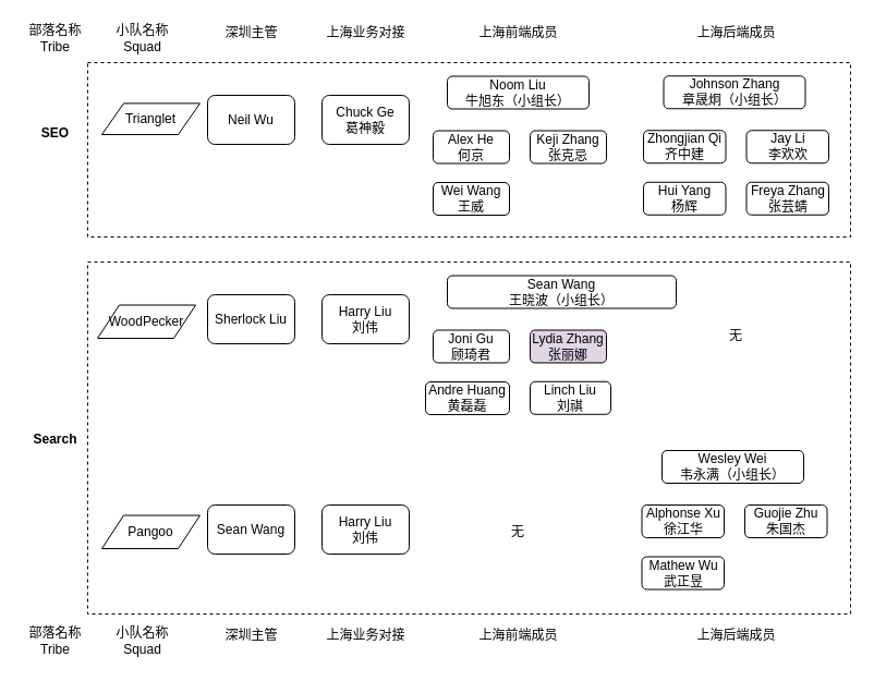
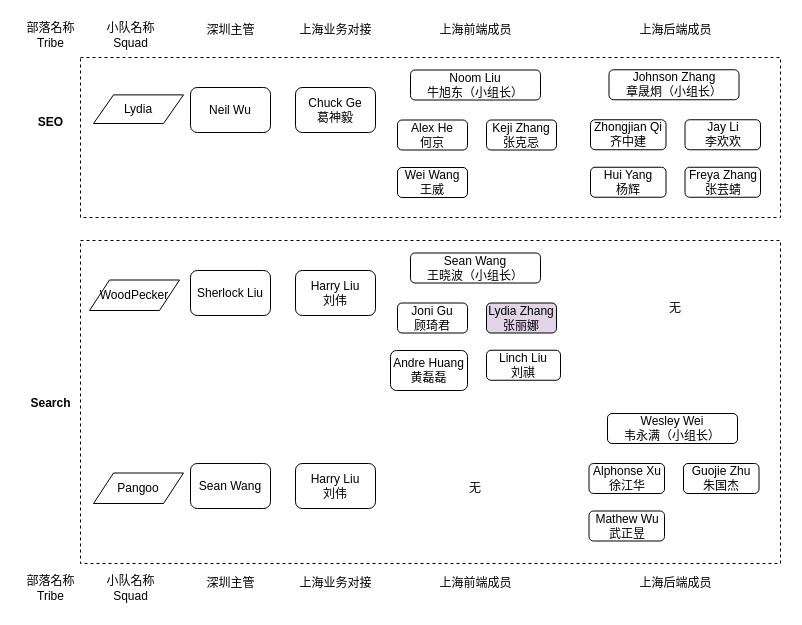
  <mxCell id="0" />
  <mxCell id="1" parent="0" />
  <mxCell id="2" value="" style="rounded=0;whiteSpace=wrap;html=1;dashed=1;" vertex="1" parent="1"><mxGeometry x="80" y="57" width="700" height="160" as="geometry" /></mxCell>
  <mxCell id="3" value="&lt;b&gt;SEO&lt;/b&gt;" style="text;html=1;align=center;verticalAlign=middle;resizable=0;points=[];autosize=1;strokeColor=none;fillColor=none;" vertex="1" parent="1"><mxGeometry x="30" y="112" width="40" height="20" as="geometry" /></mxCell>
  <mxCell id="4" value="Neil Wu" style="rounded=1;whiteSpace=wrap;html=1;" vertex="1" parent="1"><mxGeometry x="190" y="87" width="80" height="45" as="geometry" /></mxCell>
  <mxCell id="5" value="深圳主管" style="text;html=1;align=center;verticalAlign=middle;resizable=0;points=[];autosize=1;strokeColor=none;fillColor=none;" vertex="1" parent="1"><mxGeometry x="200" y="20" width="60" height="20" as="geometry" /></mxCell>
  <mxCell id="6" value="上海业务对接" style="text;html=1;align=center;verticalAlign=middle;resizable=0;points=[];autosize=1;strokeColor=none;fillColor=none;" vertex="1" parent="1"><mxGeometry x="290" y="20" width="90" height="20" as="geometry" /></mxCell>
  <mxCell id="7" value="Chuck Ge&lt;br&gt;葛神毅" style="rounded=1;whiteSpace=wrap;html=1;" vertex="1" parent="1"><mxGeometry x="295" y="87" width="80" height="45" as="geometry" /></mxCell>
  <mxCell id="8" value="上海前端成员" style="text;html=1;align=center;verticalAlign=middle;resizable=0;points=[];autosize=1;strokeColor=none;fillColor=none;" vertex="1" parent="1"><mxGeometry x="430" y="20" width="90" height="20" as="geometry" /></mxCell>
  <mxCell id="9" value="Noom Liu&lt;br&gt;牛旭东（小组长）" style="rounded=1;whiteSpace=wrap;html=1;" vertex="1" parent="1"><mxGeometry x="410" y="69.5" width="130" height="30" as="geometry" /></mxCell>
  <mxCell id="10" value="Alex He&lt;br&gt;何京" style="rounded=1;whiteSpace=wrap;html=1;" vertex="1" parent="1"><mxGeometry x="397" y="119.5" width="70" height="30" as="geometry" /></mxCell>
  <mxCell id="11" value="Keji Zhang&lt;br&gt;张克忌" style="rounded=1;whiteSpace=wrap;html=1;" vertex="1" parent="1"><mxGeometry x="486" y="119.5" width="70" height="30" as="geometry" /></mxCell>
  <mxCell id="12" value="Wei Wang&lt;br&gt;王威" style="rounded=1;whiteSpace=wrap;html=1;" vertex="1" parent="1"><mxGeometry x="397" y="167" width="70" height="30" as="geometry" /></mxCell>
  <mxCell id="13" value="上海后端成员" style="text;html=1;align=center;verticalAlign=middle;resizable=0;points=[];autosize=1;strokeColor=none;fillColor=none;" vertex="1" parent="1"><mxGeometry x="630" y="20" width="90" height="20" as="geometry" /></mxCell>
  <mxCell id="14" value="Johnson Zhang&lt;br&gt;&lt;font style=&quot;font-size: 12px&quot;&gt;&lt;span style=&quot;text-align: left ; background-color: rgb(255 , 255 , 255)&quot;&gt;章晟炯&lt;/span&gt;（小组长）&lt;/font&gt;" style="rounded=1;whiteSpace=wrap;html=1;" vertex="1" parent="1"><mxGeometry x="608.5" y="69.25" width="130" height="30" as="geometry" /></mxCell>
  <mxCell id="15" value="Zhongjian Qi&lt;br&gt;齐中建" style="rounded=1;whiteSpace=wrap;html=1;" vertex="1" parent="1"><mxGeometry x="590" y="119.25" width="75.5" height="30" as="geometry" /></mxCell>
  <mxCell id="16" value="Jay Li&lt;br&gt;李欢欢" style="rounded=1;whiteSpace=wrap;html=1;" vertex="1" parent="1"><mxGeometry x="684.5" y="119.25" width="75.5" height="30" as="geometry" /></mxCell>
  <mxCell id="17" value="Hui Yang&lt;br&gt;杨辉" style="rounded=1;whiteSpace=wrap;html=1;" vertex="1" parent="1"><mxGeometry x="590" y="166.75" width="75.5" height="30" as="geometry" /></mxCell>
  <mxCell id="18" value="Freya Zhang&lt;br&gt;张芸蜻" style="rounded=1;whiteSpace=wrap;html=1;" vertex="1" parent="1"><mxGeometry x="684.5" y="166.75" width="75.5" height="30" as="geometry" /></mxCell>
  <mxCell id="19" value="" style="rounded=0;whiteSpace=wrap;html=1;dashed=1;" vertex="1" parent="1"><mxGeometry x="80" y="240" width="700" height="323" as="geometry" /></mxCell>
  <mxCell id="20" value="&lt;b&gt;Search&lt;/b&gt;" style="text;html=1;align=center;verticalAlign=middle;resizable=0;points=[];autosize=1;strokeColor=none;fillColor=none;" vertex="1" parent="1"><mxGeometry y="393" width="60" height="20" as="geometry" x="20" /></mxCell>
  <mxCell id="21" value="Sherlock Liu" style="rounded=1;whiteSpace=wrap;html=1;" vertex="1" parent="1"><mxGeometry x="190" y="270" width="80" height="45" as="geometry" /></mxCell>
  <mxCell id="22" value="Harry Liu&lt;br&gt;刘伟" style="rounded=1;whiteSpace=wrap;html=1;" vertex="1" parent="1"><mxGeometry x="295" y="270" width="80" height="45" as="geometry" /></mxCell>
- <mxCell id="23" value="Sean Wang&lt;br&gt;王晓波（小组长）" style="rounded=1;whiteSpace=wrap;html=1;" vertex="1" parent="1"><mxGeometry x="410" y="252.5" width="210" height="30" as="geometry" /></mxCell>
+ <mxCell id="23" value="Sean Wang&lt;br&gt;王晓波（小组长）" style="rounded=1;whiteSpace=wrap;html=1;" vertex="1" parent="1"><mxGeometry x="410" y="252.5" width="130" height="30" as="geometry" /></mxCell>
  <mxCell id="24" value="Joni Gu&lt;br&gt;顾琦君" style="rounded=1;whiteSpace=wrap;html=1;" vertex="1" parent="1"><mxGeometry x="397" y="302.5" width="70" height="30" as="geometry" /></mxCell>
  <mxCell id="25" value="Lydia Zhang&lt;br&gt;张丽娜" style="rounded=1;whiteSpace=wrap;html=1;fillColor=#e1d5e7;" vertex="1" parent="1"><mxGeometry x="486" y="302.5" width="70" height="30" as="geometry" /></mxCell>
- <mxCell id="26" value="Andre Huang&lt;br&gt;黄磊磊" style="rounded=1;whiteSpace=wrap;html=1;" vertex="1" parent="1"><mxGeometry x="390" y="350" width="77" height="30" as="geometry" /></mxCell>
- <mxCell id="27" value="Trianglet" style="shape=parallelogram;perimeter=parallelogramPerimeter;whiteSpace=wrap;html=1;fixedSize=1;fontSize=12;" vertex="1" parent="1"><mxGeometry x="93" y="94.38" width="90" height="28.62" as="geometry" /></mxCell>
+ <mxCell id="26" value="Andre Huang&lt;br&gt;黄磊磊" style="rounded=1;whiteSpace=wrap;html=1;" vertex="1" parent="1"><mxGeometry x="390" y="350" width="77" height="40" as="geometry" /></mxCell>
+ <mxCell id="27" value="Lydia" style="shape=parallelogram;perimeter=parallelogramPerimeter;whiteSpace=wrap;html=1;fixedSize=1;fontSize=12;" vertex="1" parent="1"><mxGeometry x="93" y="94.38" width="90" height="28.62" as="geometry" /></mxCell>
  <mxCell id="28" value="小队名称&lt;br&gt;Squad" style="text;html=1;align=center;verticalAlign=middle;resizable=0;points=[];autosize=1;strokeColor=none;fillColor=none;" vertex="1" parent="1"><mxGeometry x="100" y="20" width="60" height="30" as="geometry" /></mxCell>
  <mxCell id="29" value="部落名称&lt;br&gt;Tribe" style="text;html=1;align=center;verticalAlign=middle;resizable=0;points=[];autosize=1;strokeColor=none;fillColor=none;" vertex="1" parent="1"><mxGeometry y="20" width="60" height="30" as="geometry" x="20" /></mxCell>
  <mxCell id="30" value="WoodPecker" style="shape=parallelogram;perimeter=parallelogramPerimeter;whiteSpace=wrap;html=1;fixedSize=1;fontSize=12;" vertex="1" parent="1"><mxGeometry x="89" y="279.5" width="90" height="30.5" as="geometry" /></mxCell>
  <mxCell id="31" value="Linch Liu&lt;br&gt;刘祺" style="rounded=1;whiteSpace=wrap;html=1;" vertex="1" parent="1"><mxGeometry x="486" y="349.75" width="74" height="30" as="geometry" /></mxCell>
  <mxCell id="32" value="Wesley Wei&lt;br&gt;&lt;div style=&quot;text-align: left&quot;&gt;&lt;span style=&quot;background-color: rgb(255 , 255 , 255)&quot;&gt;韦永满&lt;/span&gt;&lt;span&gt;（小组长）&lt;/span&gt;&lt;/div&gt;" style="rounded=1;whiteSpace=wrap;html=1;" vertex="1" parent="1"><mxGeometry x="607" y="413" width="130" height="30" as="geometry" /></mxCell>
  <mxCell id="33" value="Alphonse Xu&lt;br&gt;徐江华" style="rounded=1;whiteSpace=wrap;html=1;" vertex="1" parent="1"><mxGeometry x="588.5" y="463" width="75.5" height="30" as="geometry" /></mxCell>
  <mxCell id="34" value="Guojie Zhu&lt;br&gt;朱国杰" style="rounded=1;whiteSpace=wrap;html=1;" vertex="1" parent="1"><mxGeometry x="683" y="463" width="75.5" height="30" as="geometry" /></mxCell>
  <mxCell id="35" value="Mathew Wu&lt;br&gt;武正昱" style="rounded=1;whiteSpace=wrap;html=1;" vertex="1" parent="1"><mxGeometry x="588.5" y="510.5" width="75.5" height="30" as="geometry" /></mxCell>
  <mxCell id="36" value="无" style="text;html=1;strokeColor=none;fillColor=none;align=center;verticalAlign=middle;whiteSpace=wrap;rounded=0;fontSize=12;" vertex="1" parent="1"><mxGeometry x="645" y="293" width="60" height="30" as="geometry" /></mxCell>
  <mxCell id="37" value="无" style="text;html=1;strokeColor=none;fillColor=none;align=center;verticalAlign=middle;whiteSpace=wrap;rounded=0;fontSize=12;" vertex="1" parent="1"><mxGeometry x="445" y="473" width="60" height="30" as="geometry" /></mxCell>
  <mxCell id="38" value="Pangoo" style="shape=parallelogram;perimeter=parallelogramPerimeter;whiteSpace=wrap;html=1;fixedSize=1;fontSize=12;" vertex="1" parent="1"><mxGeometry x="93" y="472.5" width="90" height="30.5" as="geometry" /></mxCell>
  <mxCell id="39" value="Sean Wang" style="rounded=1;whiteSpace=wrap;html=1;" vertex="1" parent="1"><mxGeometry x="190" y="463" width="80" height="45" as="geometry" /></mxCell>
  <mxCell id="40" value="Harry Liu&lt;br&gt;刘伟" style="rounded=1;whiteSpace=wrap;html=1;" vertex="1" parent="1"><mxGeometry x="295" y="463" width="80" height="45" as="geometry" /></mxCell>
  <mxCell id="41" value="深圳主管" style="text;html=1;align=center;verticalAlign=middle;resizable=0;points=[];autosize=1;strokeColor=none;fillColor=none;" vertex="1" parent="1"><mxGeometry x="200" y="573" width="60" height="20" as="geometry" /></mxCell>
  <mxCell id="42" value="上海业务对接" style="text;html=1;align=center;verticalAlign=middle;resizable=0;points=[];autosize=1;strokeColor=none;fillColor=none;" vertex="1" parent="1"><mxGeometry x="290" y="573" width="90" height="20" as="geometry" /></mxCell>
  <mxCell id="43" value="上海前端成员" style="text;html=1;align=center;verticalAlign=middle;resizable=0;points=[];autosize=1;strokeColor=none;fillColor=none;" vertex="1" parent="1"><mxGeometry x="430" y="573" width="90" height="20" as="geometry" /></mxCell>
  <mxCell id="44" value="上海后端成员" style="text;html=1;align=center;verticalAlign=middle;resizable=0;points=[];autosize=1;strokeColor=none;fillColor=none;" vertex="1" parent="1"><mxGeometry x="630" y="573" width="90" height="20" as="geometry" /></mxCell>
  <mxCell id="45" value="小队名称&lt;br&gt;Squad" style="text;html=1;align=center;verticalAlign=middle;resizable=0;points=[];autosize=1;strokeColor=none;fillColor=none;" vertex="1" parent="1"><mxGeometry x="100" y="573" width="60" height="30" as="geometry" /></mxCell>
  <mxCell id="46" value="部落名称&lt;br&gt;Tribe" style="text;html=1;align=center;verticalAlign=middle;resizable=0;points=[];autosize=1;strokeColor=none;fillColor=none;" vertex="1" parent="1"><mxGeometry y="573" width="60" height="30" as="geometry" x="20" /></mxCell>
